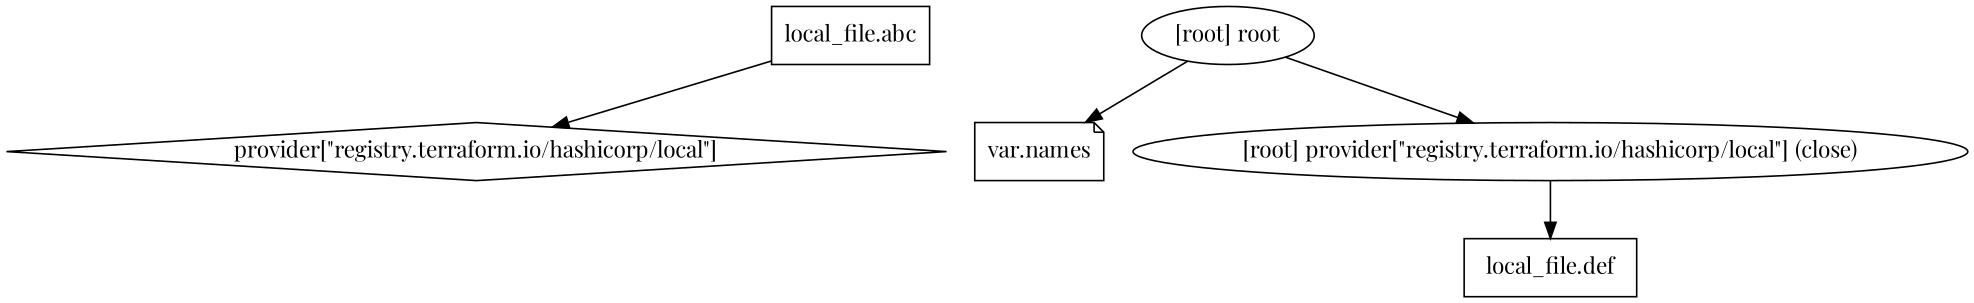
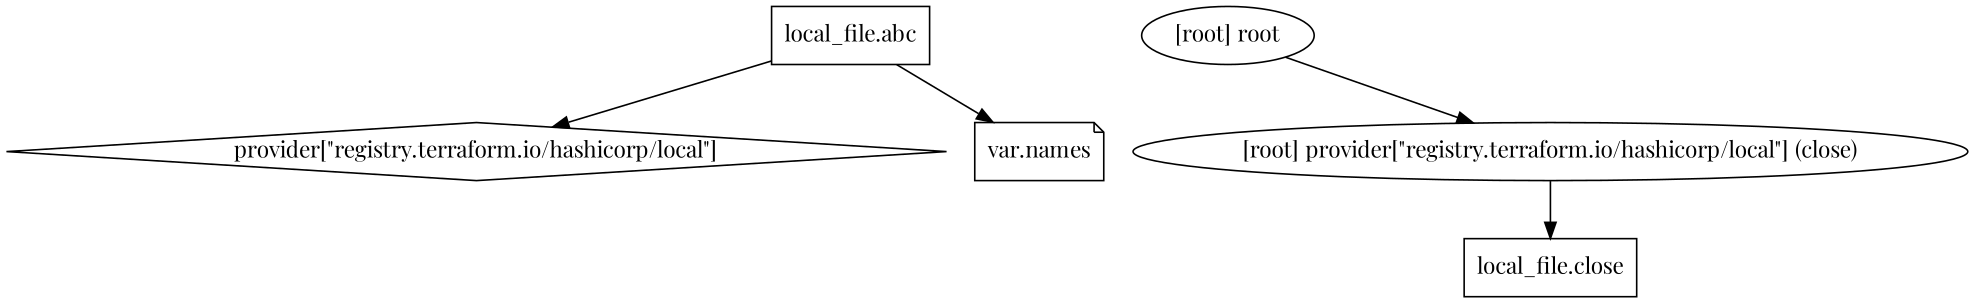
  digraph {
    compound=true
    fontname="Playfair Display"
    newrank=true
    node [fontname="Playfair Display"]
    edge [fontname="Playfair Display"]
    n1 [label="local_file.abc" shape=box]
    n2 [label="provider[\"registry.terraform.io/hashicorp/local\"]" shape=diamond]
    n3 [label="var.names" shape=note]
-   n4 [label="local_file.def" shape=box]
+   n4 [label="local_file.close" shape=box]
    "[root] provider[\"registry.terraform.io/hashicorp/local\"] (close)"
    "[root] root"
    subgraph sub_1 {
      n1
      n2
      n3
      n4
      "[root] provider[\"registry.terraform.io/hashicorp/local\"] (close)"
      "[root] root"
    }
    n1 -> n2
-   "[root] root" -> n3
+   n1 -> n3
    "[root] provider[\"registry.terraform.io/hashicorp/local\"] (close)" -> n4
    "[root] root" -> "[root] provider[\"registry.terraform.io/hashicorp/local\"] (close)"
  }
